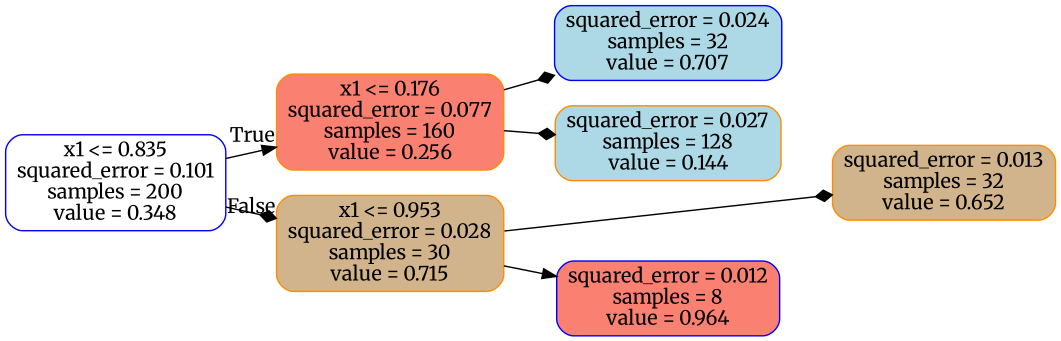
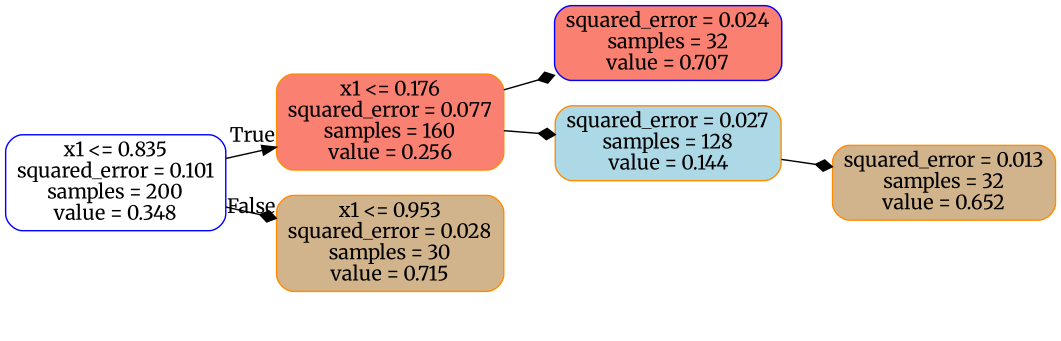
  digraph {
    fontname=Merriweather
    rankdir=LR
    node [color=darkorange fillcolor=salmon fontname=Merriweather shape=box style="filled, rounded"]
    edge [arrowhead=diamond fontname=Merriweather]
    n1 [color=blue fillcolor=white label="x1 <= 0.835\nsquared_error = 0.101\nsamples = 200\nvalue = 0.348"]
    n2 [label="x1 <= 0.176\nsquared_error = 0.077\nsamples = 160\nvalue = 0.256"]
    n3 [fillcolor=tan label="x1 <= 0.953\nsquared_error = 0.028\nsamples = 30\nvalue = 0.715"]
-   n4 [color=blue fillcolor=lightblue label="squared_error = 0.024\nsamples = 32\nvalue = 0.707"]
+   n4 [color=blue label="squared_error = 0.024\nsamples = 32\nvalue = 0.707"]
    n5 [fillcolor=lightblue label="squared_error = 0.027\nsamples = 128\nvalue = 0.144"]
    n6 [fillcolor=tan label="squared_error = 0.013\nsamples = 32\nvalue = 0.652"]
-   n7 [color=blue label="squared_error = 0.012\nsamples = 8\nvalue = 0.964"]
    n1 -> n2 [arrowhead=normal headlabel=True labelangle=45 labeldistance=2.5]
    n1 -> n3 [headlabel=False labelangle=-45 labeldistance=2.5]
    n2 -> n4
    n2 -> n5
-   n3 -> n6
-   n3 -> n7 [arrowhead=normal]
+   n5 -> n6
  }
